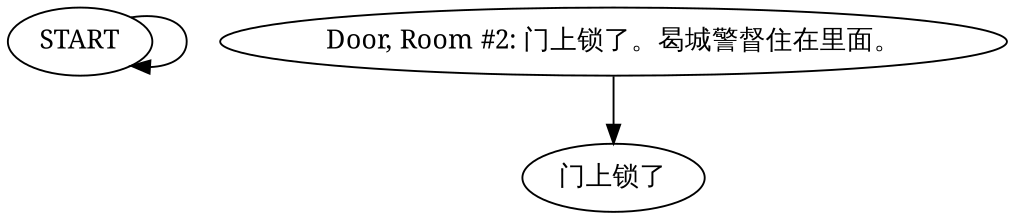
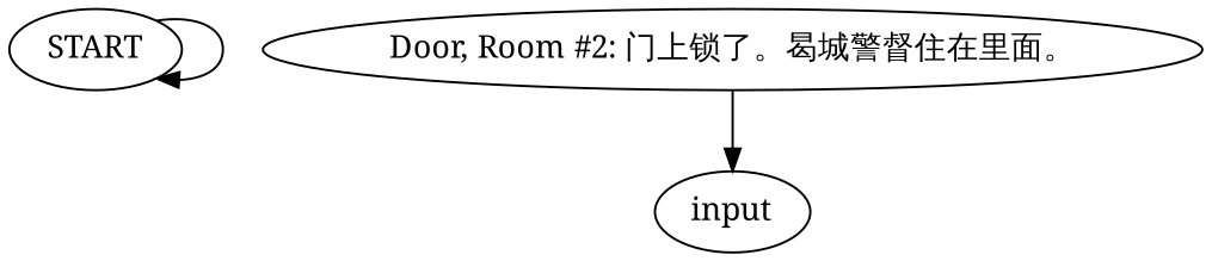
  digraph {
    fontname="Noto Serif"
    node [fontname="Noto Serif"]
    edge [fontname="Noto Serif"]
    n1 [label=START]
-   n2 [label="门上锁了"]
+   n2 [label=input]
    n3 [label="Door, Room #2: 门上锁了。曷城警督住在里面。"]
    n1 -> n1
    n3 -> n2
  }
